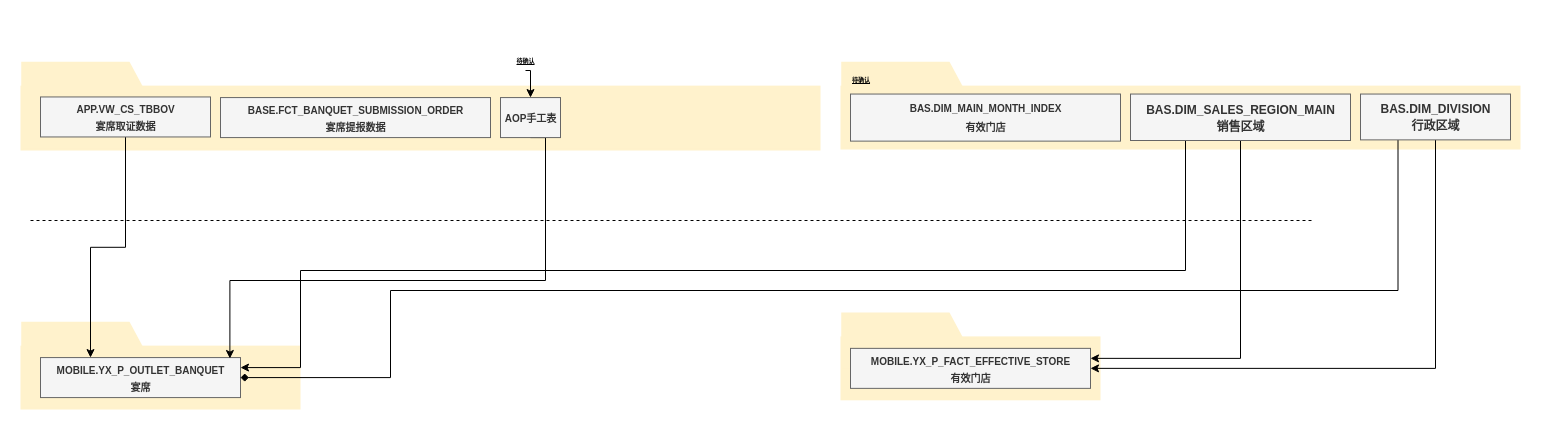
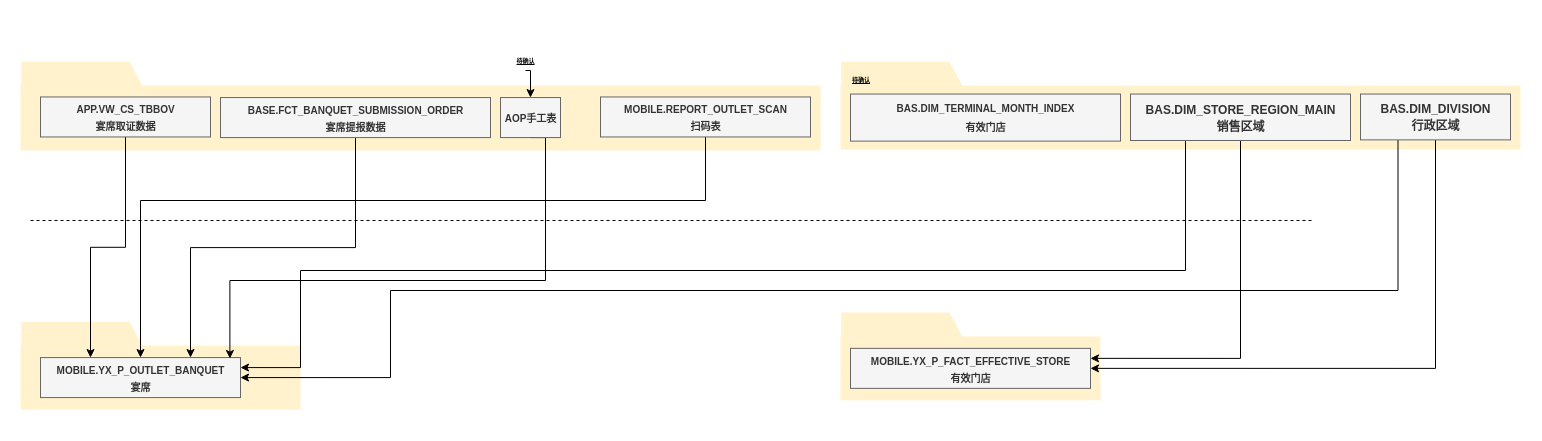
  <mxCell id="0" />
  <mxCell id="1" parent="0" />
  <mxCell id="2" value="" style="shape=ext;double=1;rounded=0;whiteSpace=wrap;html=1;shadow=0;sketch=0;fillColor=#fff2cc;strokeColor=none;" vertex="1" parent="1"><mxGeometry x="20" y="345.12" width="280" height="63.91" as="geometry" /></mxCell>
  <mxCell id="3" value="" style="shape=manualInput;whiteSpace=wrap;html=1;rounded=0;shadow=0;sketch=0;rotation=90;fillColor=#fff2cc;strokeColor=none;" vertex="1" parent="1"><mxGeometry x="61.88" y="280" width="56" height="138.25" as="geometry" /></mxCell>
  <mxCell id="4" value="" style="shape=ext;double=1;rounded=0;whiteSpace=wrap;html=1;shadow=0;sketch=0;fillColor=#fff2cc;strokeColor=none;" vertex="1" parent="1"><mxGeometry x="840" y="335.9" width="260" height="63.91" as="geometry" /></mxCell>
  <mxCell id="5" value="" style="shape=manualInput;whiteSpace=wrap;html=1;rounded=0;shadow=0;sketch=0;rotation=90;fillColor=#fff2cc;strokeColor=none;" vertex="1" parent="1"><mxGeometry x="881.88" y="270.78" width="56" height="138.25" as="geometry" /></mxCell>
  <mxCell id="6" value="" style="shape=ext;double=1;rounded=0;whiteSpace=wrap;html=1;shadow=0;sketch=0;fillColor=#fff2cc;strokeColor=none;" vertex="1" parent="1"><mxGeometry x="20" y="85.12" width="800" height="64.88" as="geometry" /></mxCell>
  <mxCell id="7" value="" style="shape=manualInput;whiteSpace=wrap;html=1;rounded=0;shadow=0;sketch=0;rotation=90;fillColor=#fff2cc;strokeColor=none;" vertex="1" parent="1"><mxGeometry x="61.88" width="56" height="138.25" as="geometry" y="20" /></mxCell>
  <mxCell id="8" style="edgeStyle=orthogonalEdgeStyle;rounded=0;orthogonalLoop=1;jettySize=auto;html=1;exitX=0.5;exitY=1;exitDx=0;exitDy=0;entryX=0.25;entryY=0;entryDx=0;entryDy=0;fontSize=6;" edge="1" parent="1" source="9" target="12"><mxGeometry relative="1" as="geometry" /></mxCell>
  <mxCell id="9" value="&lt;font style=&quot;font-size: 10px;&quot;&gt;APP.VW_CS_TBBOV&lt;br&gt;宴席取证数据&lt;/font&gt;" style="text;strokeColor=#666666;fillColor=#f5f5f5;html=1;fontSize=14;fontStyle=1;verticalAlign=middle;align=center;rounded=0;shadow=0;sketch=0;arcSize=12;strokeWidth=1;fontColor=#333333;" vertex="1" parent="1"><mxGeometry x="40" y="96.46" width="170" height="40" as="geometry" /></mxCell>
+ <mxCell id="10" style="edgeStyle=orthogonalEdgeStyle;rounded=0;orthogonalLoop=1;jettySize=auto;html=1;exitX=0.5;exitY=1;exitDx=0;exitDy=0;entryX=0.75;entryY=0;entryDx=0;entryDy=0;fontSize=6;" edge="1" parent="1" source="11" target="12"><mxGeometry relative="1" as="geometry" /></mxCell>
  <mxCell id="11" value="&lt;font style=&quot;font-size: 10px;&quot;&gt;BASE.FCT_BANQUET_SUBMISSION_ORDER&lt;br&gt;宴席提报数据&lt;/font&gt;" style="text;strokeColor=#666666;fillColor=#f5f5f5;html=1;fontSize=14;fontStyle=1;verticalAlign=middle;align=center;rounded=0;shadow=0;sketch=0;arcSize=12;strokeWidth=1;fontColor=#333333;" vertex="1" parent="1"><mxGeometry x="220" y="97.08" width="270" height="40" as="geometry" /></mxCell>
  <mxCell id="12" value="&lt;font style=&quot;font-size: 10px;&quot;&gt;MOBILE.YX_P_OUTLET_BANQUET&lt;br&gt;宴席&lt;/font&gt;" style="text;strokeColor=#666666;fillColor=#f5f5f5;html=1;fontSize=14;fontStyle=1;verticalAlign=middle;align=center;rounded=0;shadow=0;sketch=0;arcSize=12;strokeWidth=1;fontColor=#333333;" vertex="1" parent="1"><mxGeometry x="40" y="357.08" width="200" height="40" as="geometry" /></mxCell>
  <mxCell id="13" value="" style="shape=ext;double=1;rounded=0;whiteSpace=wrap;html=1;shadow=0;sketch=0;fillColor=#fff2cc;strokeColor=none;" vertex="1" parent="1"><mxGeometry x="840" y="85.12" width="680" height="63.91" as="geometry" /></mxCell>
  <mxCell id="14" value="" style="shape=manualInput;whiteSpace=wrap;html=1;rounded=0;shadow=0;sketch=0;rotation=90;fillColor=#fff2cc;strokeColor=none;" vertex="1" parent="1"><mxGeometry x="881.88" width="56" height="138.25" as="geometry" y="20" /></mxCell>
- <mxCell id="15" value="&lt;font style=&quot;font-size: 10px;&quot;&gt;&lt;br&gt;&lt;table width=&quot;69&quot; cellspacing=&quot;0&quot; cellpadding=&quot;0&quot; border=&quot;0&quot;&gt;&lt;tbody&gt;&lt;tr style=&quot;height:14.0pt&quot; height=&quot;19&quot;&gt;  &lt;td style=&quot;height:14.0pt;width:52pt&quot; width=&quot;69&quot; height=&quot;19&quot;&gt;BAS.DIM_MAIN_MONTH_INDEX&lt;/td&gt;&lt;/tr&gt;&lt;/tbody&gt;&lt;/table&gt;有效门店&lt;br&gt;&lt;br&gt;&lt;/font&gt;" style="text;strokeColor=#666666;fillColor=#f5f5f5;html=1;fontSize=14;fontStyle=1;verticalAlign=middle;align=center;rounded=0;shadow=0;sketch=0;arcSize=12;strokeWidth=1;fontColor=#333333;" vertex="1" parent="1"><mxGeometry x="850" y="93.54" width="270" height="47.08" as="geometry" /></mxCell>
+ <mxCell id="15" value="&lt;font style=&quot;font-size: 10px;&quot;&gt;&lt;br&gt;&lt;table width=&quot;69&quot; cellspacing=&quot;0&quot; cellpadding=&quot;0&quot; border=&quot;0&quot;&gt;&lt;tbody&gt;&lt;tr style=&quot;height:14.0pt&quot; height=&quot;19&quot;&gt;  &lt;td style=&quot;height:14.0pt;width:52pt&quot; width=&quot;69&quot; height=&quot;19&quot;&gt;BAS.DIM_TERMINAL_MONTH_INDEX&lt;/td&gt;&lt;/tr&gt;&lt;/tbody&gt;&lt;/table&gt;有效门店&lt;br&gt;&lt;br&gt;&lt;/font&gt;" style="text;strokeColor=#666666;fillColor=#f5f5f5;html=1;fontSize=14;fontStyle=1;verticalAlign=middle;align=center;rounded=0;shadow=0;sketch=0;arcSize=12;strokeWidth=1;fontColor=#333333;" vertex="1" parent="1"><mxGeometry x="850" y="93.54" width="270" height="47.08" as="geometry" /></mxCell>
  <mxCell id="16" style="edgeStyle=orthogonalEdgeStyle;rounded=0;orthogonalLoop=1;jettySize=auto;html=1;exitX=0.25;exitY=1;exitDx=0;exitDy=0;entryX=1;entryY=0.25;entryDx=0;entryDy=0;fontSize=6;" edge="1" parent="1" source="18" target="12"><mxGeometry relative="1" as="geometry"><Array as="points"><mxPoint x="1185" y="270" /><mxPoint x="300" y="270" /><mxPoint x="300" y="367" /></Array></mxGeometry></mxCell>
  <mxCell id="17" style="edgeStyle=orthogonalEdgeStyle;rounded=0;orthogonalLoop=1;jettySize=auto;html=1;exitX=0.5;exitY=1;exitDx=0;exitDy=0;entryX=1;entryY=0.25;entryDx=0;entryDy=0;fontSize=6;" edge="1" parent="1" source="18" target="22"><mxGeometry relative="1" as="geometry" /></mxCell>
- <mxCell id="18" value="&lt;font style=&quot;&quot;&gt;&lt;font style=&quot;font-size: 12px;&quot;&gt;BAS.DIM_SALES_REGION_MAIN&lt;br&gt;销售区域&lt;/font&gt;&lt;br&gt;&lt;/font&gt;" style="text;strokeColor=#666666;fillColor=#f5f5f5;html=1;fontSize=14;fontStyle=1;verticalAlign=middle;align=center;rounded=0;shadow=0;sketch=0;arcSize=12;strokeWidth=1;fontColor=#333333;" vertex="1" parent="1"><mxGeometry x="1130" y="93.54" width="220" height="46.46" as="geometry" /></mxCell>
+ <mxCell id="18" value="&lt;font style=&quot;&quot;&gt;&lt;font style=&quot;font-size: 12px;&quot;&gt;BAS.DIM_STORE_REGION_MAIN&lt;br&gt;销售区域&lt;/font&gt;&lt;br&gt;&lt;/font&gt;" style="text;strokeColor=#666666;fillColor=#f5f5f5;html=1;fontSize=14;fontStyle=1;verticalAlign=middle;align=center;rounded=0;shadow=0;sketch=0;arcSize=12;strokeWidth=1;fontColor=#333333;" vertex="1" parent="1"><mxGeometry x="1130" y="93.54" width="220" height="46.46" as="geometry" /></mxCell>
  <mxCell id="19" style="edgeStyle=orthogonalEdgeStyle;rounded=0;orthogonalLoop=1;jettySize=auto;html=1;exitX=0.5;exitY=1;exitDx=0;exitDy=0;entryX=1;entryY=0.5;entryDx=0;entryDy=0;fontSize=12;" edge="1" parent="1" source="21" target="22"><mxGeometry relative="1" as="geometry"><Array as="points"><mxPoint x="1435" y="368" /></Array></mxGeometry></mxCell>
- <mxCell id="20" style="edgeStyle=orthogonalEdgeStyle;rounded=0;orthogonalLoop=1;jettySize=auto;html=1;exitX=0.25;exitY=1;exitDx=0;exitDy=0;entryX=1;entryY=0.5;entryDx=0;entryDy=0;fontSize=6;endArrow=diamond;" edge="1" parent="1" source="21" target="12"><mxGeometry relative="1" as="geometry"><Array as="points"><mxPoint x="1398" y="290" /><mxPoint x="390" y="290" /><mxPoint x="390" y="377" /></Array></mxGeometry></mxCell>
+ <mxCell id="20" style="edgeStyle=orthogonalEdgeStyle;rounded=0;orthogonalLoop=1;jettySize=auto;html=1;exitX=0.25;exitY=1;exitDx=0;exitDy=0;entryX=1;entryY=0.5;entryDx=0;entryDy=0;fontSize=6;" edge="1" parent="1" source="21" target="12"><mxGeometry relative="1" as="geometry"><Array as="points"><mxPoint x="1398" y="290" /><mxPoint x="390" y="290" /><mxPoint x="390" y="377" /></Array></mxGeometry></mxCell>
  <mxCell id="21" value="&lt;font style=&quot;font-size: 12px;&quot;&gt;BAS.DIM_DIVISION&lt;br&gt;行政区域&lt;br&gt;&lt;/font&gt;" style="text;strokeColor=#666666;fillColor=#f5f5f5;html=1;fontSize=14;fontStyle=1;verticalAlign=middle;align=center;rounded=0;shadow=0;sketch=0;arcSize=12;strokeWidth=1;fontColor=#333333;" vertex="1" parent="1"><mxGeometry x="1360" y="93.54" width="150" height="45.84" as="geometry" /></mxCell>
  <mxCell id="22" value="&lt;font style=&quot;font-size: 10px;&quot;&gt;MOBILE.YX_P_FACT_EFFECTIVE_STORE&lt;br&gt;有效门店&lt;br&gt;&lt;/font&gt;" style="text;strokeColor=#666666;fillColor=#f5f5f5;html=1;fontSize=14;fontStyle=1;verticalAlign=middle;align=center;rounded=0;shadow=0;sketch=0;arcSize=12;strokeWidth=1;fontColor=#333333;" vertex="1" parent="1"><mxGeometry x="850" y="347.86" width="240" height="40" as="geometry" /></mxCell>
  <mxCell id="23" value="&lt;font style=&quot;font-size: 6px;&quot;&gt;&lt;u style=&quot;&quot;&gt;待确认&lt;/u&gt;&lt;/font&gt;" style="text;strokeColor=none;fillColor=none;html=1;fontSize=24;fontStyle=1;verticalAlign=middle;align=left;" vertex="1" parent="1"><mxGeometry x="850" y="53.54" width="100" height="40" as="geometry" /></mxCell>
  <mxCell id="24" style="edgeStyle=orthogonalEdgeStyle;rounded=0;orthogonalLoop=1;jettySize=auto;html=1;exitX=0.5;exitY=1;exitDx=0;exitDy=0;entryX=0.947;entryY=0.023;entryDx=0;entryDy=0;entryPerimeter=0;fontSize=6;" edge="1" parent="1" source="25" target="12"><mxGeometry relative="1" as="geometry"><Array as="points"><mxPoint x="545" y="280" /><mxPoint x="229" y="280" /></Array></mxGeometry></mxCell>
  <mxCell id="25" value="&lt;font style=&quot;font-size: 10px;&quot;&gt;AOP手工表&lt;br&gt;&lt;/font&gt;" style="text;strokeColor=#666666;fillColor=#f5f5f5;html=1;fontSize=14;fontStyle=1;verticalAlign=middle;align=center;rounded=0;shadow=0;sketch=0;arcSize=12;strokeWidth=1;fontColor=#333333;" vertex="1" parent="1"><mxGeometry x="500" y="97.08" width="60" height="40" as="geometry" /></mxCell>
  <mxCell id="26" style="edgeStyle=orthogonalEdgeStyle;rounded=0;orthogonalLoop=1;jettySize=auto;html=1;exitX=0.5;exitY=1;exitDx=0;exitDy=0;entryX=0.5;entryY=0;entryDx=0;entryDy=0;fontSize=6;" edge="1" parent="1" source="27" target="25"><mxGeometry relative="1" as="geometry" /></mxCell>
  <mxCell id="27" value="&lt;font style=&quot;font-size: 6px;&quot;&gt;&lt;u&gt;待确认&lt;/u&gt;&lt;/font&gt;" style="text;strokeColor=none;fillColor=none;html=1;fontSize=24;fontStyle=1;verticalAlign=middle;align=center;" vertex="1" parent="1"><mxGeometry x="480" y="40" width="90" height="30" as="geometry" /></mxCell>
  <mxCell id="28" value="" style="endArrow=none;dashed=1;html=1;rounded=0;fontSize=6;" edge="1" parent="1"><mxGeometry width="50" height="50" relative="1" as="geometry"><mxPoint x="30" y="220" as="sourcePoint" /><mxPoint x="1311.333" y="220" as="targetPoint" /><Array as="points" /></mxGeometry></mxCell>
+ <mxCell id="29" style="edgeStyle=orthogonalEdgeStyle;rounded=0;orthogonalLoop=1;jettySize=auto;html=1;exitX=0.5;exitY=1;exitDx=0;exitDy=0;entryX=0.5;entryY=0;entryDx=0;entryDy=0;fontSize=6;" edge="1" parent="1" source="30" target="12"><mxGeometry relative="1" as="geometry"><Array as="points"><mxPoint x="705" y="200" /><mxPoint x="140" y="200" /></Array></mxGeometry></mxCell>
+ <mxCell id="30" value="&lt;font style=&quot;font-size: 10px;&quot;&gt;MOBILE.REPORT_OUTLET_SCAN&lt;br&gt;扫码表&lt;br&gt;&lt;/font&gt;" style="text;strokeColor=#666666;fillColor=#f5f5f5;html=1;fontSize=14;fontStyle=1;verticalAlign=middle;align=center;rounded=0;shadow=0;sketch=0;arcSize=12;strokeWidth=1;fontColor=#333333;" vertex="1" parent="1"><mxGeometry x="600" y="96.46" width="210" height="40" as="geometry" /></mxCell>
